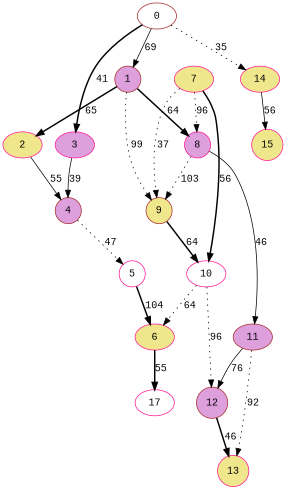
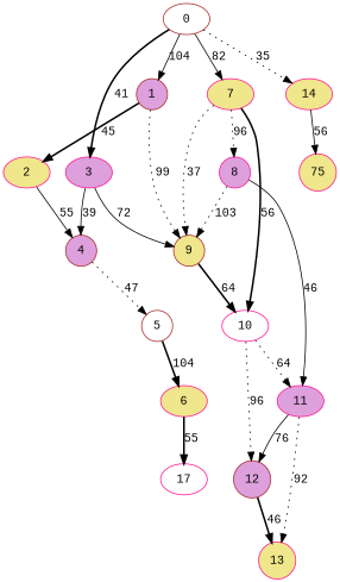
  digraph {
    fontname="Liberation Mono"
    node [color=deeppink fillcolor=khaki fontname="Liberation Mono" shape=ellipse style=filled]
    edge [fontname="Liberation Mono" style=dotted]
    0 [color=brown fillcolor=white]
    1 [color=brown fillcolor=plum shape=circle]
    3 [fillcolor=plum]
    7
    14
    2
    8 [fillcolor=plum shape=circle]
    9 [color=brown shape=circle]
    4 [color=brown fillcolor=plum shape=circle]
    10 [fillcolor=white]
-   15 [shape=circle]
-   11 [color=brown fillcolor=plum]
-   5 [fillcolor=white shape=circle]
+   15 [shape=circle label=75]
+   11 [fillcolor=plum]
+   5 [color=brown fillcolor=white shape=circle]
    12 [color=brown fillcolor=plum shape=circle]
    6
    17 [fillcolor=white]
    13 [shape=circle]
-   0 -> 1 [label=69 style=solid]
+   0 -> 1 [label=104 style=solid]
    0 -> 3 [label=41 style=bold]
+   0 -> 7 [label=82 style=solid]
    0 -> 14 [label=35]
-   1 -> 2 [label=65 style=bold]
-   1 -> 8 [label=64 style=bold]
+   1 -> 2 [label=45 style=bold]
    1 -> 9 [label=99]
+   3 -> 9 [label=72 style=solid]
    3 -> 4 [label=39 style=solid]
    7 -> 8 [label=96]
    7 -> 9 [label=37]
    7 -> 10 [label=56 style=bold]
    14 -> 15 [label=56 style=solid]
    2 -> 4 [label=55 style=solid]
    8 -> 9 [label=103]
    8 -> 11 [label=46 style=solid]
    9 -> 10 [label=64 style=bold]
    4 -> 5 [label=47]
-   10 -> 6 [label=64]
+   10 -> 11 [label=64]
    10 -> 12 [label=96]
    11 -> 12 [label=76 style=solid]
    11 -> 13 [label=92]
    5 -> 6 [label=104 style=bold]
    12 -> 13 [label=46 style=bold]
    6 -> 17 [label=55 style=bold]
  }
